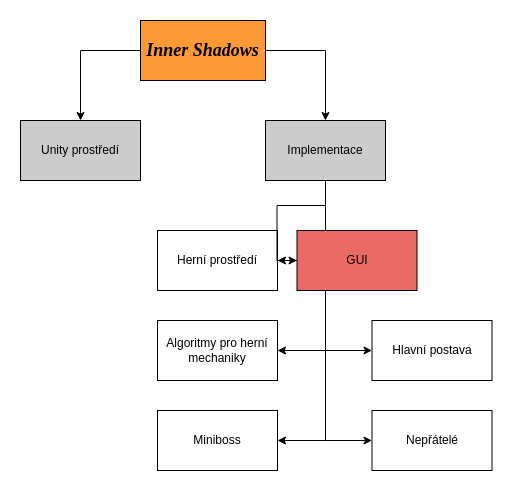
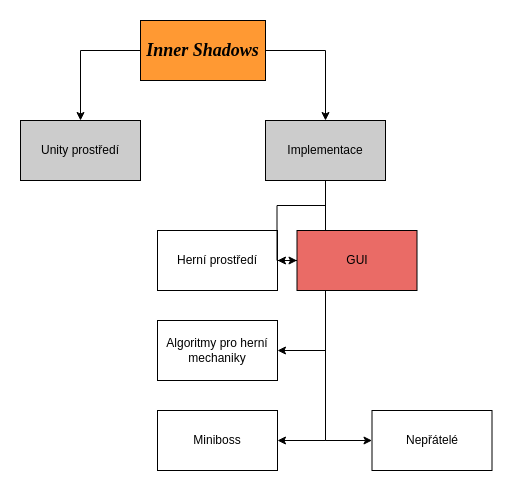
  <mxCell id="0" />
  <mxCell id="1" parent="0" />
  <mxCell id="2" style="edgeStyle=orthogonalEdgeStyle;rounded=0;orthogonalLoop=1;jettySize=auto;html=1;entryX=0.5;entryY=0;entryDx=0;entryDy=0;" parent="1" source="4" target="13" edge="1"><mxGeometry relative="1" as="geometry"><Array as="points"><mxPoint x="325" y="50" /></Array></mxGeometry></mxCell>
  <mxCell id="3" style="edgeStyle=orthogonalEdgeStyle;rounded=0;orthogonalLoop=1;jettySize=auto;html=1;entryX=0.5;entryY=0;entryDx=0;entryDy=0;" parent="1" source="4" target="5" edge="1"><mxGeometry relative="1" as="geometry"><Array as="points"><mxPoint x="80" y="50" /></Array></mxGeometry></mxCell>
  <mxCell id="4" value="&lt;font face=&quot;Times New Roman&quot; style=&quot;font-size: 18px;&quot;&gt;&lt;b&gt;&lt;i&gt;Inner Shadows&lt;/i&gt;&lt;/b&gt;&lt;/font&gt;" style="rounded=0;whiteSpace=wrap;html=1;fillColor=#FF9933;" parent="1" vertex="1"><mxGeometry x="140" y="20" width="125" height="60" as="geometry" /></mxCell>
  <mxCell id="5" value="&lt;font style=&quot;font-size: 12px;&quot;&gt;Unity prostředí&lt;/font&gt;" style="rounded=0;whiteSpace=wrap;html=1;fillColor=#CCCCCC;" parent="1" vertex="1"><mxGeometry x="20" y="120" width="120" height="60" as="geometry" /></mxCell>
  <mxCell id="6" value="&lt;font style=&quot;font-size: 12px;&quot;&gt;Herní prostředí&lt;/font&gt;" style="rounded=0;whiteSpace=wrap;html=1;" parent="1" vertex="1"><mxGeometry x="157" y="230" width="120" height="60" as="geometry" /></mxCell>
  <mxCell id="7" style="edgeStyle=orthogonalEdgeStyle;rounded=0;orthogonalLoop=1;jettySize=auto;html=1;entryX=1;entryY=0.5;entryDx=0;entryDy=0;" parent="1" source="13" target="6" edge="1"><mxGeometry relative="1" as="geometry" /></mxCell>
  <mxCell id="8" style="edgeStyle=orthogonalEdgeStyle;rounded=0;orthogonalLoop=1;jettySize=auto;html=1;entryX=0;entryY=0.5;entryDx=0;entryDy=0;" parent="1" source="13" target="14" edge="1"><mxGeometry relative="1" as="geometry" /></mxCell>
  <mxCell id="9" style="edgeStyle=orthogonalEdgeStyle;rounded=0;orthogonalLoop=1;jettySize=auto;html=1;entryX=1;entryY=0.5;entryDx=0;entryDy=0;" parent="1" source="13" target="16" edge="1"><mxGeometry relative="1" as="geometry" /></mxCell>
- <mxCell id="10" style="edgeStyle=orthogonalEdgeStyle;rounded=0;orthogonalLoop=1;jettySize=auto;html=1;entryX=0;entryY=0.5;entryDx=0;entryDy=0;" parent="1" source="13" target="15" edge="1"><mxGeometry relative="1" as="geometry" /></mxCell>
  <mxCell id="11" style="edgeStyle=orthogonalEdgeStyle;rounded=0;orthogonalLoop=1;jettySize=auto;html=1;entryX=1;entryY=0.5;entryDx=0;entryDy=0;" parent="1" source="13" target="18" edge="1"><mxGeometry relative="1" as="geometry" /></mxCell>
  <mxCell id="12" style="edgeStyle=orthogonalEdgeStyle;rounded=0;orthogonalLoop=1;jettySize=auto;html=1;entryX=0;entryY=0.5;entryDx=0;entryDy=0;" parent="1" source="13" target="17" edge="1"><mxGeometry relative="1" as="geometry" /></mxCell>
  <mxCell id="13" value="&lt;font style=&quot;font-size: 12px;&quot;&gt;Implementace&lt;/font&gt;" style="rounded=0;whiteSpace=wrap;html=1;fillColor=#CCCCCC;" parent="1" vertex="1"><mxGeometry x="265" y="120" width="120" height="60" as="geometry" /></mxCell>
  <mxCell id="14" value="&lt;font style=&quot;font-size: 12px;&quot;&gt;GUI&lt;/font&gt;" style="rounded=0;whiteSpace=wrap;html=1;fillColor=#EA6B66;" parent="1" vertex="1"><mxGeometry x="296.5" y="230" width="120" height="60" as="geometry" /></mxCell>
- <mxCell id="15" value="&lt;font style=&quot;font-size: 12px;&quot;&gt;Hlavní postava&lt;/font&gt;" style="rounded=0;whiteSpace=wrap;html=1;" parent="1" vertex="1"><mxGeometry x="371.5" y="320" width="120" height="60" as="geometry" /></mxCell>
  <mxCell id="16" value="&lt;font style=&quot;font-size: 12px;&quot;&gt;Algoritmy pro herní mechaniky&lt;/font&gt;" style="rounded=0;whiteSpace=wrap;html=1;" parent="1" vertex="1"><mxGeometry x="157" y="320" width="120" height="60" as="geometry" /></mxCell>
  <mxCell id="17" value="&lt;font style=&quot;font-size: 12px;&quot;&gt;Nepřátelé&lt;/font&gt;" style="rounded=0;whiteSpace=wrap;html=1;" parent="1" vertex="1"><mxGeometry x="371.5" y="410" width="120" height="60" as="geometry" /></mxCell>
  <mxCell id="18" value="&lt;font style=&quot;font-size: 12px;&quot;&gt;Miniboss&lt;/font&gt;" style="rounded=0;whiteSpace=wrap;html=1;" parent="1" vertex="1"><mxGeometry x="157" y="410" width="120" height="60" as="geometry" /></mxCell>
